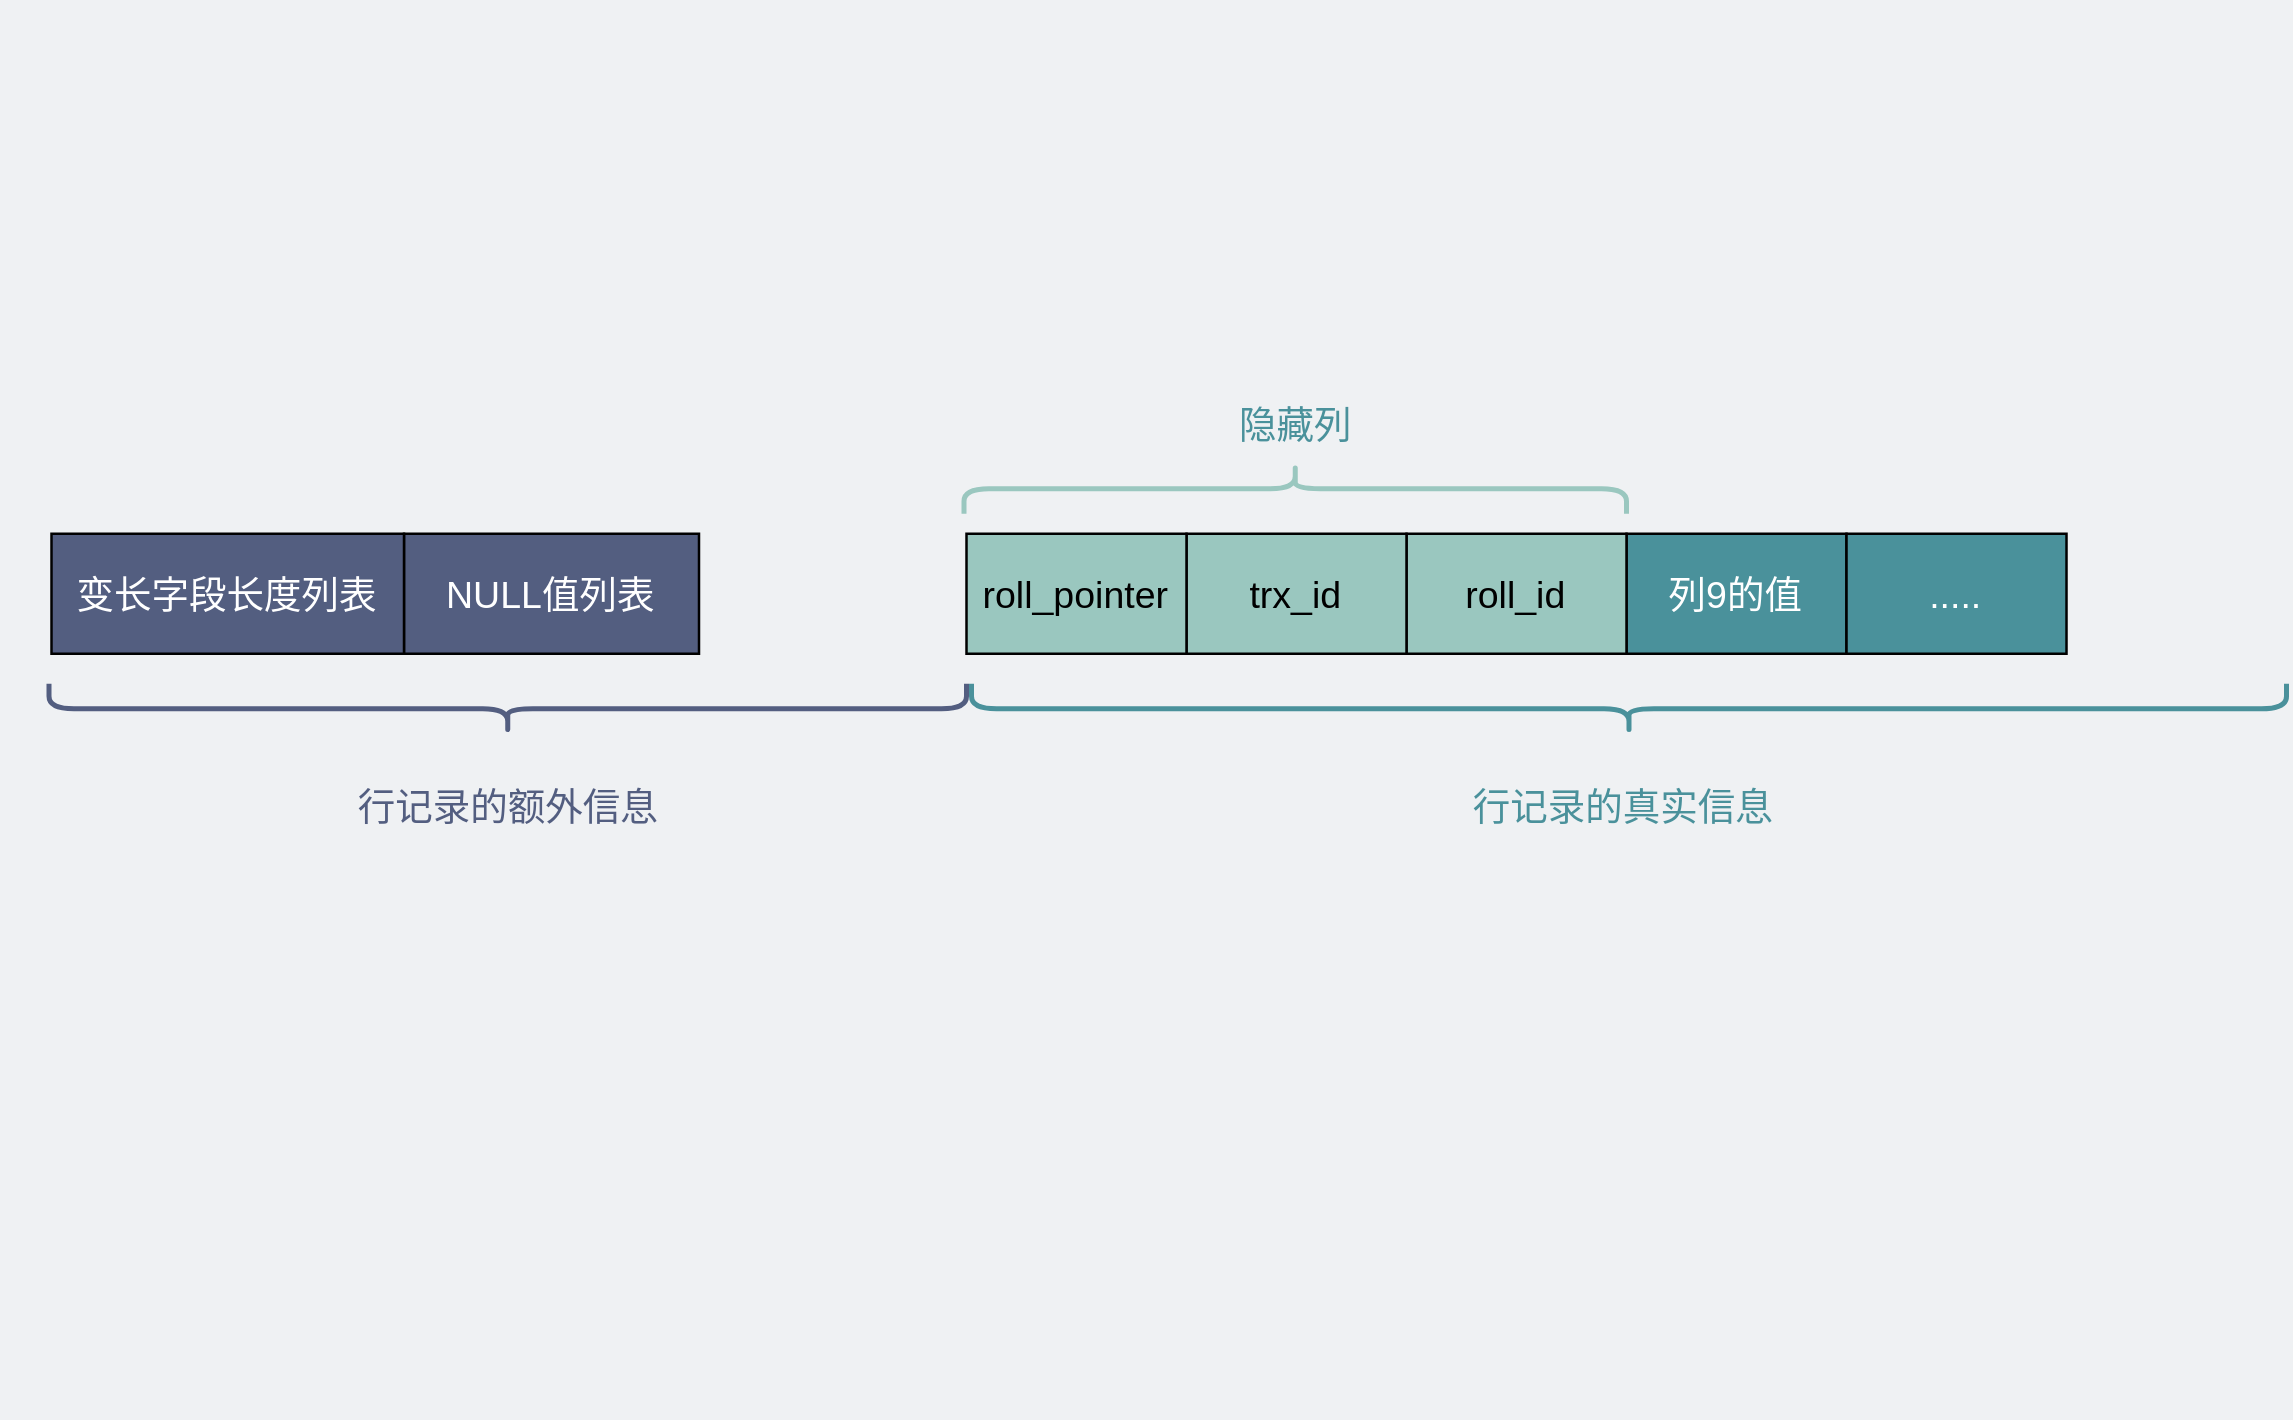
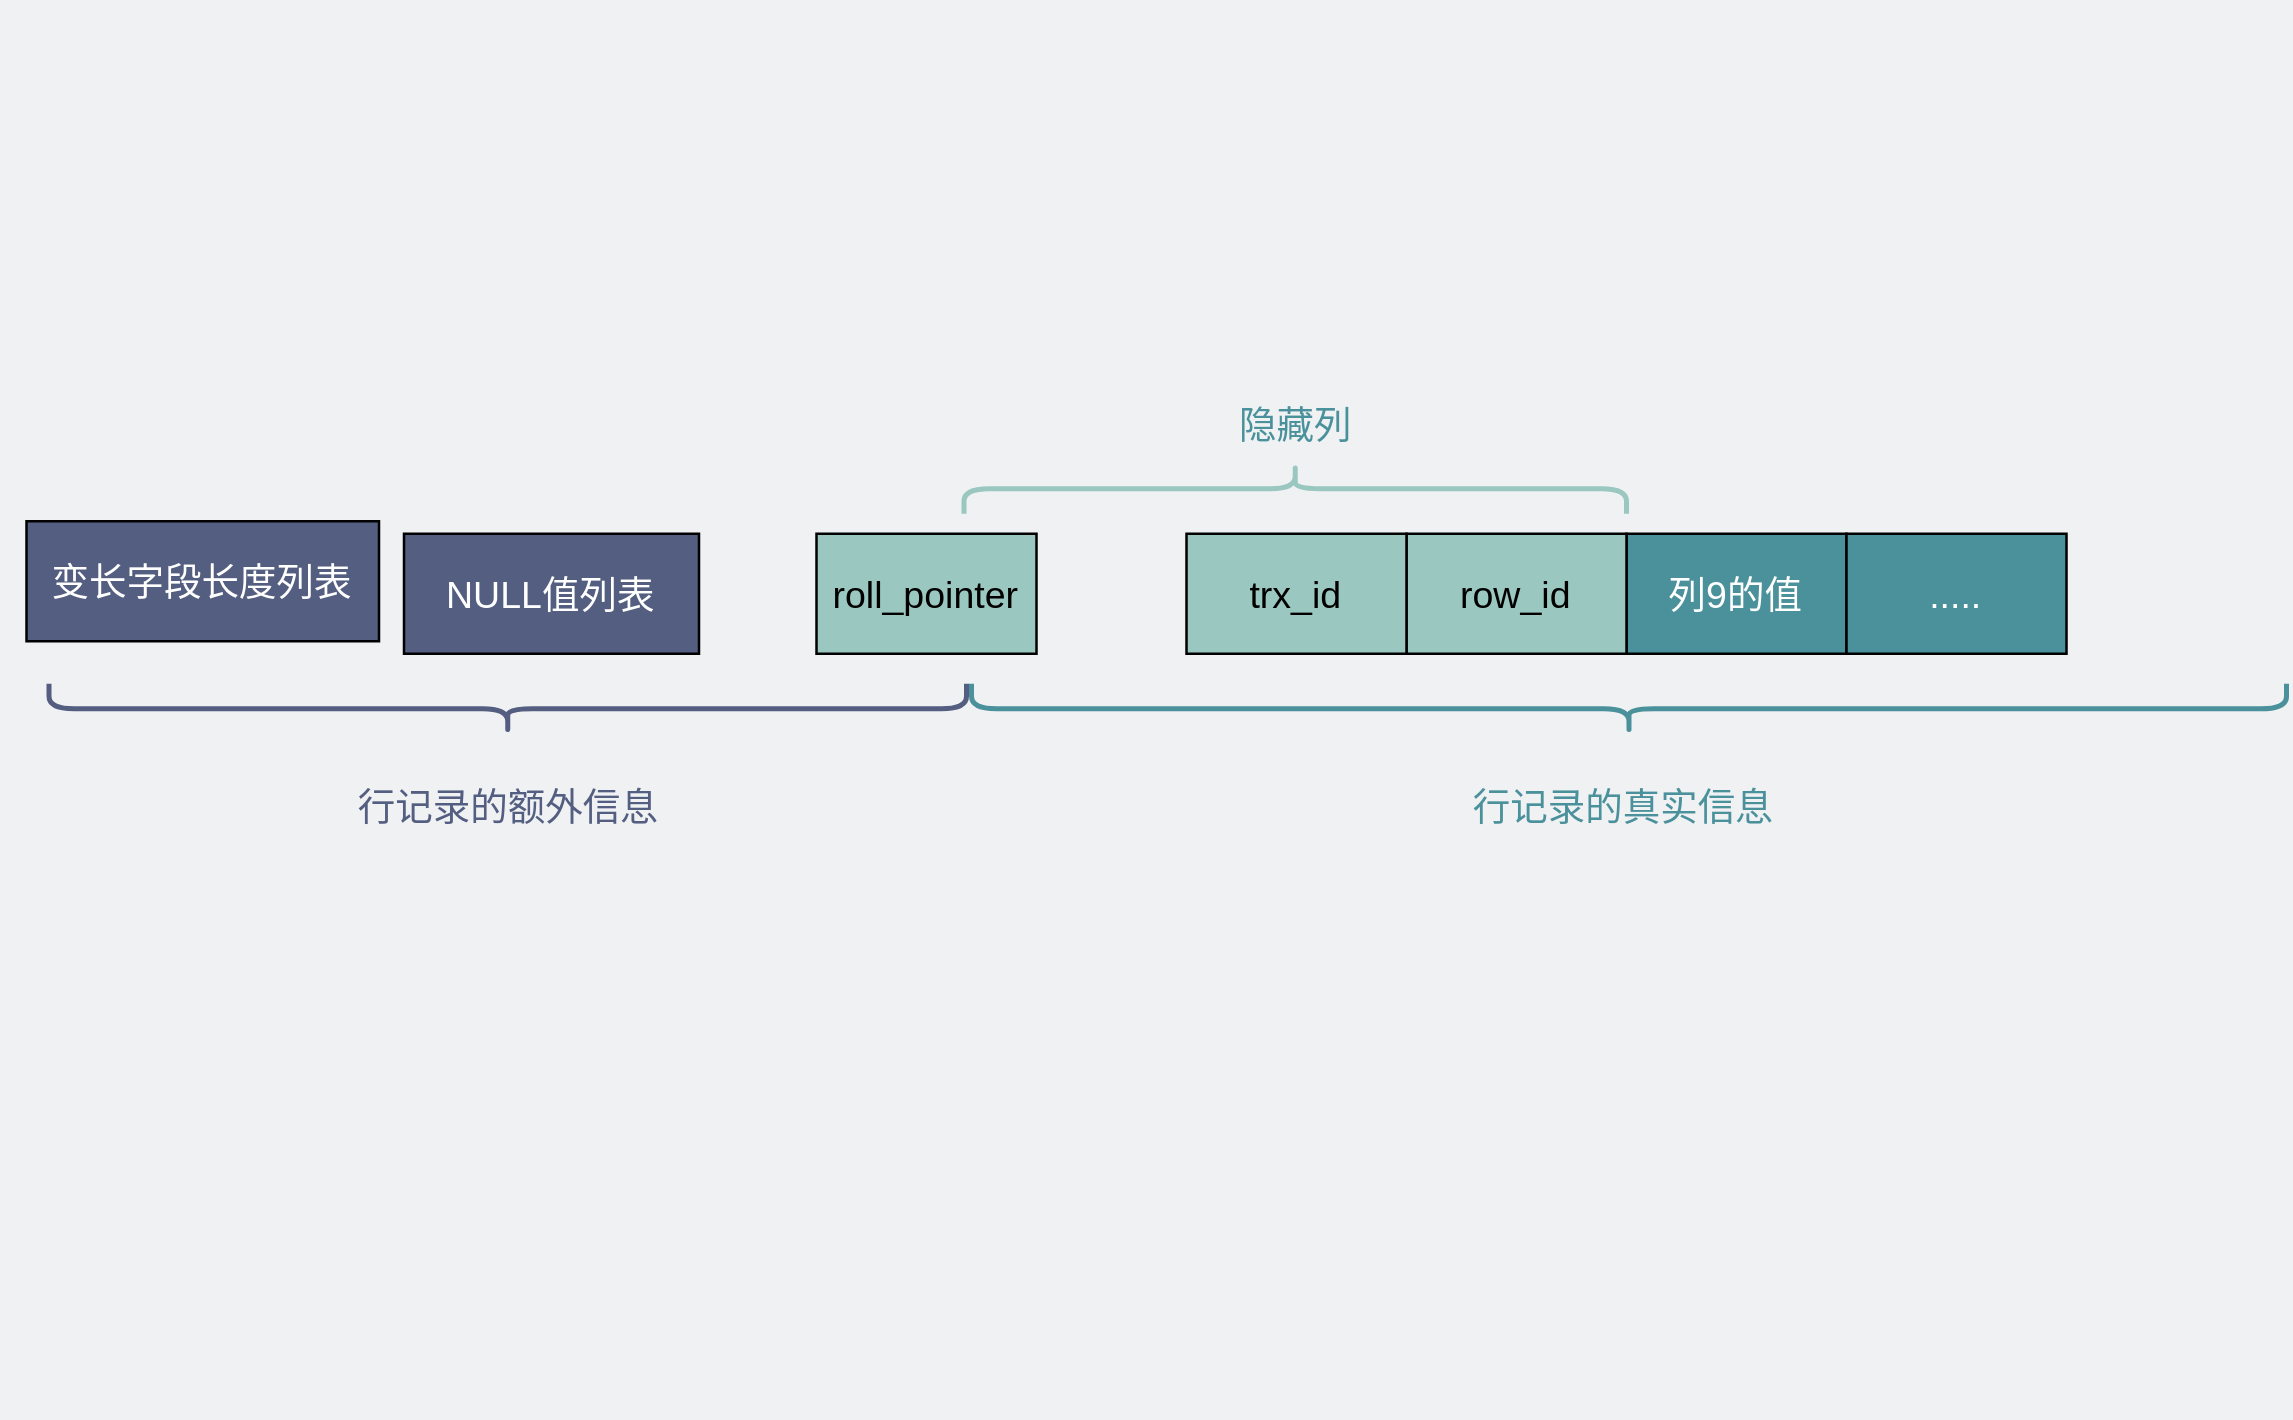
  <mxCell id="0" />
  <mxCell id="1" parent="0" />
  <mxCell id="2" value="&lt;font style=&quot;font-size: 15px;&quot;&gt;列9的值&lt;/font&gt;" style="rounded=0;whiteSpace=wrap;html=1;fillColor=#4A919B;gradientColor=none;fontSize=15;fontColor=#FFFFFF;" parent="1" vertex="1"><mxGeometry x="650" y="213" width="88" height="48" as="geometry" /></mxCell>
- <mxCell id="3" value="roll_id" style="rounded=0;whiteSpace=wrap;html=1;fillColor=#9AC7BF;gradientColor=none;fontSize=15;" parent="1" vertex="1"><mxGeometry x="562" y="213" width="88" height="48" as="geometry" /></mxCell>
+ <mxCell id="3" value="row_id" style="rounded=0;whiteSpace=wrap;html=1;fillColor=#9AC7BF;gradientColor=none;fontSize=15;" parent="1" vertex="1"><mxGeometry x="562" y="213" width="88" height="48" as="geometry" /></mxCell>
  <mxCell id="4" value="trx_id" style="rounded=0;whiteSpace=wrap;html=1;fillColor=#9AC7BF;gradientColor=none;fontSize=15;" parent="1" vertex="1"><mxGeometry x="474" y="213" width="88" height="48" as="geometry" /></mxCell>
- <mxCell id="5" value="roll_pointer" style="rounded=0;whiteSpace=wrap;html=1;fillColor=#9AC7BF;gradientColor=none;fontSize=15;" parent="1" vertex="1"><mxGeometry x="386" y="213" width="88" height="48" as="geometry" /></mxCell>
+ <mxCell id="5" value="roll_pointer" style="rounded=0;whiteSpace=wrap;html=1;fillColor=#9AC7BF;gradientColor=none;fontSize=15;" parent="1" vertex="1"><mxGeometry x="326" y="213" width="88" height="48" as="geometry" /></mxCell>
  <mxCell id="6" value="....." style="rounded=0;whiteSpace=wrap;html=1;fillColor=#4A919B;gradientColor=none;fontSize=15;fontColor=#FFFFFF;" parent="1" vertex="1"><mxGeometry x="738" y="213" width="88" height="48" as="geometry" /></mxCell>
  <mxCell id="7" value="NULL值列表" style="rounded=0;whiteSpace=wrap;html=1;fillColor=#535E80;gradientColor=none;fontSize=15;fontColor=#FFFFFF;" parent="1" vertex="1"><mxGeometry x="161" y="213" width="118" height="48" as="geometry" /></mxCell>
- <mxCell id="8" value="变长字段长度列表" style="rounded=0;whiteSpace=wrap;html=1;fillColor=#535E80;gradientColor=none;fontSize=15;fontColor=#FFFFFF;" parent="1" vertex="1"><mxGeometry x="20" y="213" width="141" height="48" as="geometry" /></mxCell>
+ <mxCell id="8" value="变长字段长度列表" style="rounded=0;whiteSpace=wrap;html=1;fillColor=#535E80;gradientColor=none;fontSize=15;fontColor=#FFFFFF;" parent="1" vertex="1"><mxGeometry x="10" y="208" width="141" height="48" as="geometry" /></mxCell>
  <mxCell id="9" value="" style="shape=curlyBracket;whiteSpace=wrap;html=1;rounded=1;fillColor=#535E80;rotation=-90;strokeWidth=2;strokeColor=#535E80;" parent="1" vertex="1"><mxGeometry x="192.5" y="99.5" width="20" height="367" as="geometry" /></mxCell>
  <mxCell id="10" value="&lt;font color=&quot;#535e80&quot; style=&quot;font-size: 15px&quot;&gt;行记录的额外信息&lt;/font&gt;" style="text;html=1;strokeColor=none;fillColor=none;align=center;verticalAlign=middle;whiteSpace=wrap;rounded=0;" parent="1" vertex="1"><mxGeometry x="140.5" y="307" width="124" height="30" as="geometry" /></mxCell>
  <mxCell id="11" value="" style="shape=curlyBracket;whiteSpace=wrap;html=1;rounded=1;fillColor=#9AC7BF;rotation=-90;strokeWidth=2;strokeColor=#4A919B;" parent="1" vertex="1"><mxGeometry x="641" y="20" width="20" height="526" as="geometry" /></mxCell>
  <mxCell id="12" value="&lt;font color=&quot;#4a919b&quot; style=&quot;font-size: 15px&quot;&gt;行记录的真实信息&lt;/font&gt;" style="text;html=1;strokeColor=none;fillColor=none;align=center;verticalAlign=middle;whiteSpace=wrap;rounded=0;" parent="1" vertex="1"><mxGeometry x="587" y="307" width="124" height="30" as="geometry" /></mxCell>
  <mxCell id="13" value="" style="shape=curlyBracket;whiteSpace=wrap;html=1;rounded=1;flipH=1;fillColor=#9AC7BF;rotation=-90;strokeWidth=2;fontColor=#4A919B;strokeColor=#9AC7BF;" parent="1" vertex="1"><mxGeometry x="507.5" y="62.5" width="20" height="265" as="geometry" /></mxCell>
  <mxCell id="14" value="&lt;font style=&quot;font-size: 15px&quot;&gt;隐藏列&lt;/font&gt;" style="text;html=1;strokeColor=none;fillColor=none;align=center;verticalAlign=middle;whiteSpace=wrap;rounded=0;fontColor=#4A919B;" parent="1" vertex="1"><mxGeometry x="456" y="154" width="124" height="30" as="geometry" /></mxCell>
